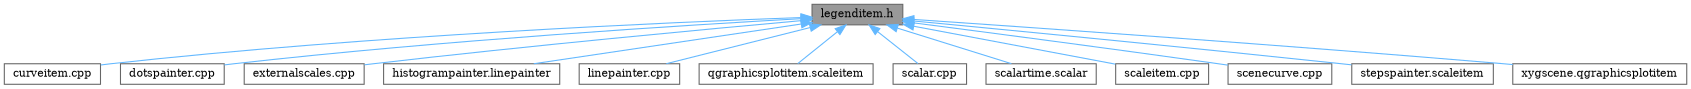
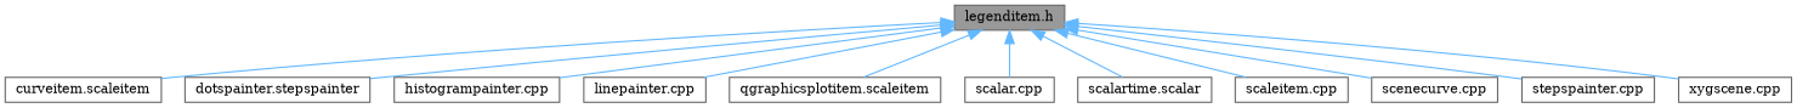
  digraph {
    fontname="DejaVu Serif"
    node [color=grey40 fillcolor=white fontname="DejaVu Serif" fontsize=10 shape=box style=filled]
    edge [color=steelblue1 dir=back fontname="DejaVu Serif" fontsize=10 labelfontname=Helvetica labelfontsize=10 style=solid]
    n1 [color=gray40 fillcolor=grey60 fontcolor=black height=0.2 label="legenditem.h" width=0.4]
-   n2 [height=0.2 label="curveitem.cpp" width=0.4]
-   n3 [height=0.2 label="dotspainter.cpp" width=0.4]
-   n4 [height=0.2 label="externalscales.cpp" width=0.4]
-   n5 [height=0.2 label="histogrampainter.linepainter" width=0.4]
+   n2 [height=0.2 label="curveitem.scaleitem" width=0.4]
+   n3 [height=0.2 label="dotspainter.stepspainter" width=0.4]
+   n5 [height=0.2 label="histogrampainter.cpp" width=0.4]
    n6 [height=0.2 label="linepainter.cpp" width=0.4]
    n7 [height=0.2 label="qgraphicsplotitem.scaleitem" width=0.4]
    n8 [height=0.2 label="scalar.cpp" width=0.4]
    n9 [height=0.2 label="scalartime.scalar" width=0.4]
    n10 [height=0.2 label="scaleitem.cpp" width=0.4]
    n11 [height=0.2 label="scenecurve.cpp" width=0.4]
-   n12 [height=0.2 label="stepspainter.scaleitem" width=0.4]
-   n13 [height=0.2 label="xygscene.qgraphicsplotitem" width=0.4]
+   n12 [height=0.2 label="stepspainter.cpp" width=0.4]
+   n13 [height=0.2 label="xygscene.cpp" width=0.4]
    n1 -> n2
    n1 -> n3
-   n1 -> n4
    n1 -> n5
    n1 -> n6
    n1 -> n7
    n1 -> n8
    n1 -> n9
    n1 -> n10
    n1 -> n11
    n1 -> n12
    n1 -> n13
  }
